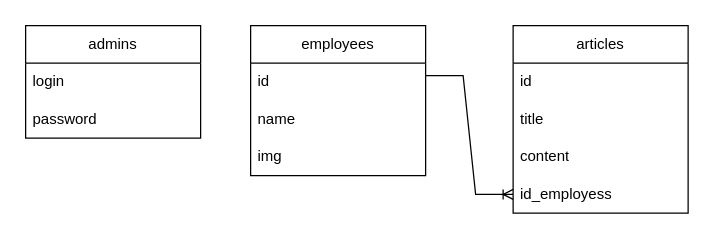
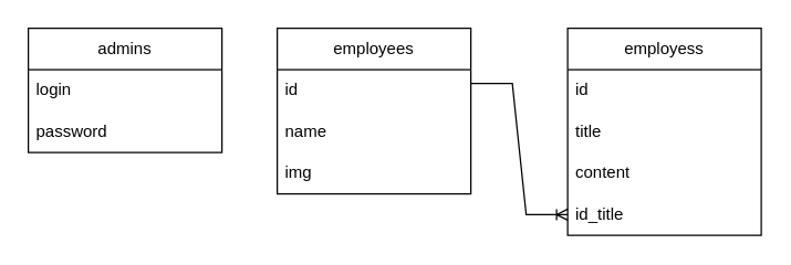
  <mxCell id="0" />
  <mxCell id="1" parent="0" />
  <mxCell id="2" value="admins" style="swimlane;fontStyle=0;childLayout=stackLayout;horizontal=1;startSize=30;horizontalStack=0;resizeParent=1;resizeParentMax=0;resizeLast=0;collapsible=1;marginBottom=0;whiteSpace=wrap;html=1;" vertex="1" parent="1"><mxGeometry x="20" y="20" width="140" height="90" as="geometry" /></mxCell>
  <mxCell id="3" value="login" style="text;strokeColor=none;fillColor=none;align=left;verticalAlign=middle;spacingLeft=4;spacingRight=4;overflow=hidden;points=[[0,0.5],[1,0.5]];portConstraint=eastwest;rotatable=0;whiteSpace=wrap;html=1;" vertex="1" parent="2"><mxGeometry y="30" width="140" height="30" as="geometry" /></mxCell>
  <mxCell id="4" value="password" style="text;strokeColor=none;fillColor=none;align=left;verticalAlign=middle;spacingLeft=4;spacingRight=4;overflow=hidden;points=[[0,0.5],[1,0.5]];portConstraint=eastwest;rotatable=0;whiteSpace=wrap;html=1;" vertex="1" parent="2"><mxGeometry y="60" width="140" height="30" as="geometry" /></mxCell>
  <mxCell id="5" value="employees" style="swimlane;fontStyle=0;childLayout=stackLayout;horizontal=1;startSize=30;horizontalStack=0;resizeParent=1;resizeParentMax=0;resizeLast=0;collapsible=1;marginBottom=0;whiteSpace=wrap;html=1;" vertex="1" parent="1"><mxGeometry x="200" y="20" width="140" height="120" as="geometry" /></mxCell>
  <mxCell id="6" value="id" style="text;strokeColor=none;fillColor=none;align=left;verticalAlign=middle;spacingLeft=4;spacingRight=4;overflow=hidden;points=[[0,0.5],[1,0.5]];portConstraint=eastwest;rotatable=0;whiteSpace=wrap;html=1;" vertex="1" parent="5"><mxGeometry y="30" width="140" height="30" as="geometry" /></mxCell>
  <mxCell id="7" value="name" style="text;strokeColor=none;fillColor=none;align=left;verticalAlign=middle;spacingLeft=4;spacingRight=4;overflow=hidden;points=[[0,0.5],[1,0.5]];portConstraint=eastwest;rotatable=0;whiteSpace=wrap;html=1;" vertex="1" parent="5"><mxGeometry y="60" width="140" height="30" as="geometry" /></mxCell>
  <mxCell id="8" value="img" style="text;strokeColor=none;fillColor=none;align=left;verticalAlign=middle;spacingLeft=4;spacingRight=4;overflow=hidden;points=[[0,0.5],[1,0.5]];portConstraint=eastwest;rotatable=0;whiteSpace=wrap;html=1;" vertex="1" parent="5"><mxGeometry y="90" width="140" height="30" as="geometry" /></mxCell>
- <mxCell id="9" value="articles" style="swimlane;fontStyle=0;childLayout=stackLayout;horizontal=1;startSize=30;horizontalStack=0;resizeParent=1;resizeParentMax=0;resizeLast=0;collapsible=1;marginBottom=0;whiteSpace=wrap;html=1;" vertex="1" parent="1"><mxGeometry x="410" y="20" width="140" height="150" as="geometry" /></mxCell>
+ <mxCell id="9" value="employess" style="swimlane;fontStyle=0;childLayout=stackLayout;horizontal=1;startSize=30;horizontalStack=0;resizeParent=1;resizeParentMax=0;resizeLast=0;collapsible=1;marginBottom=0;whiteSpace=wrap;html=1;" vertex="1" parent="1"><mxGeometry x="410" y="20" width="140" height="150" as="geometry" /></mxCell>
  <mxCell id="10" value="id" style="text;strokeColor=none;fillColor=none;align=left;verticalAlign=middle;spacingLeft=4;spacingRight=4;overflow=hidden;points=[[0,0.5],[1,0.5]];portConstraint=eastwest;rotatable=0;whiteSpace=wrap;html=1;" vertex="1" parent="9"><mxGeometry y="30" width="140" height="30" as="geometry" /></mxCell>
  <mxCell id="11" value="title" style="text;strokeColor=none;fillColor=none;align=left;verticalAlign=middle;spacingLeft=4;spacingRight=4;overflow=hidden;points=[[0,0.5],[1,0.5]];portConstraint=eastwest;rotatable=0;whiteSpace=wrap;html=1;" vertex="1" parent="9"><mxGeometry y="60" width="140" height="30" as="geometry" /></mxCell>
  <mxCell id="12" value="content" style="text;strokeColor=none;fillColor=none;align=left;verticalAlign=middle;spacingLeft=4;spacingRight=4;overflow=hidden;points=[[0,0.5],[1,0.5]];portConstraint=eastwest;rotatable=0;whiteSpace=wrap;html=1;" vertex="1" parent="9"><mxGeometry y="90" width="140" height="30" as="geometry" /></mxCell>
- <mxCell id="13" value="id_employess" style="text;strokeColor=none;fillColor=none;align=left;verticalAlign=middle;spacingLeft=4;spacingRight=4;overflow=hidden;points=[[0,0.5],[1,0.5]];portConstraint=eastwest;rotatable=0;whiteSpace=wrap;html=1;" vertex="1" parent="9"><mxGeometry y="120" width="140" height="30" as="geometry" /></mxCell>
+ <mxCell id="13" value="id_title" style="text;strokeColor=none;fillColor=none;align=left;verticalAlign=middle;spacingLeft=4;spacingRight=4;overflow=hidden;points=[[0,0.5],[1,0.5]];portConstraint=eastwest;rotatable=0;whiteSpace=wrap;html=1;" vertex="1" parent="9"><mxGeometry y="120" width="140" height="30" as="geometry" /></mxCell>
  <mxCell id="14" value="" style="edgeStyle=entityRelationEdgeStyle;fontSize=12;html=1;endArrow=ERoneToMany;rounded=0;entryX=0;entryY=0.5;entryDx=0;entryDy=0;" edge="1" parent="1" target="13"><mxGeometry width="100" height="100" relative="1" as="geometry"><mxPoint x="340" y="60" as="sourcePoint" /><mxPoint x="440" y="-40" as="targetPoint" /></mxGeometry></mxCell>
